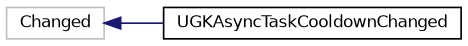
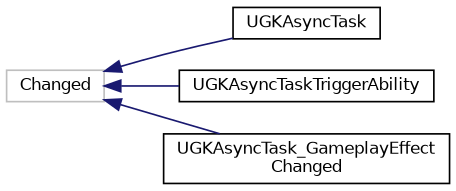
  digraph {
    rankdir=LR
    node [color=black fillcolor=white fontname=Helvetica fontsize=10 shape=record style=filled]
    edge [color=midnightblue dir=back fontname=Helvetica fontsize=10 labelfontname=Helvetica labelfontsize=10 style=solid]
    n1 [color=grey75 height=0.2 label=Changed width=0.4]
-   n2 [height=0.2 label=UGKAsyncTaskCooldownChanged width=0.4]
+   n2 [height=0.2 label=UGKAsyncTask width=0.4]
+   n3 [height=0.2 label=UGKAsyncTaskTriggerAbility width=0.4]
+   n4 [height=0.2 label="UGKAsyncTask_GameplayEffect\lChanged" width=0.4]
    n1 -> n2
+   n1 -> n3
+   n1 -> n4
  }
